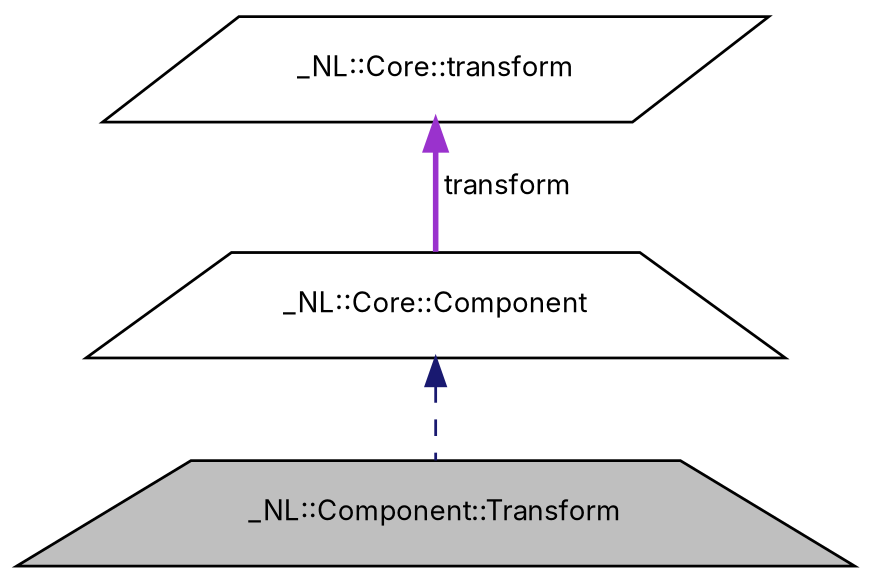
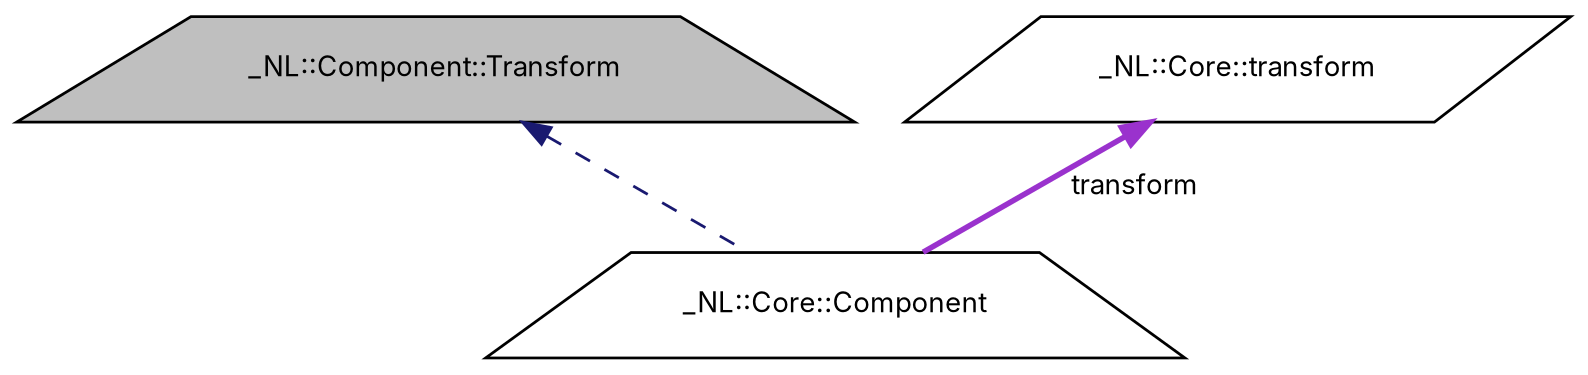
  digraph {
    fontname=Inter
    node [color=black fillcolor=white fontname=Inter fontsize=10 shape=trapezium style=filled]
    edge [dir=back fontname=Inter fontsize=10 labelfontname=Helvetica labelfontsize=10]
    n1 [fillcolor=grey75 fontcolor=black height=0.2 label="_NL::Component::Transform" width=0.4]
    n2 [height=0.2 label="_NL::Core::Component" width=0.4]
    n3 [height=0.2 label="_NL::Core::transform" shape=parallelogram width=0.4]
-   n2 -> n1 [color=midnightblue style=dashed]
+   n1 -> n2 [color=midnightblue style=dashed]
    n3 -> n2 [color=darkorchid3 label=" transform" style=bold]
  }
